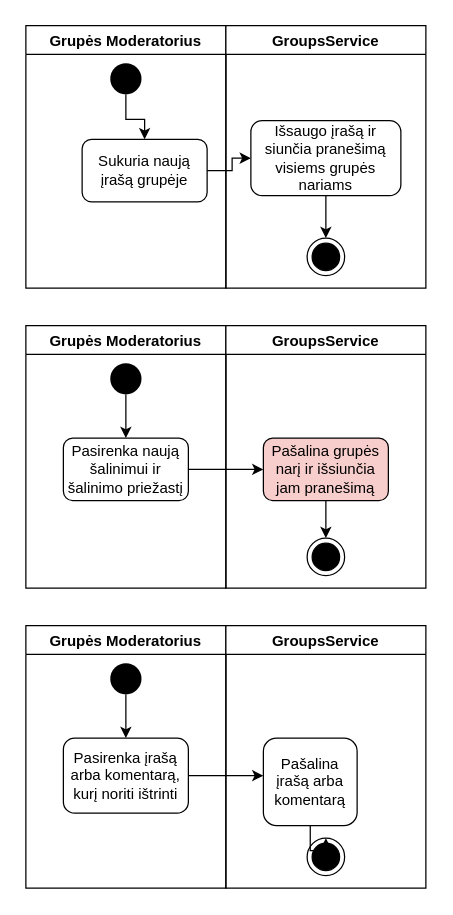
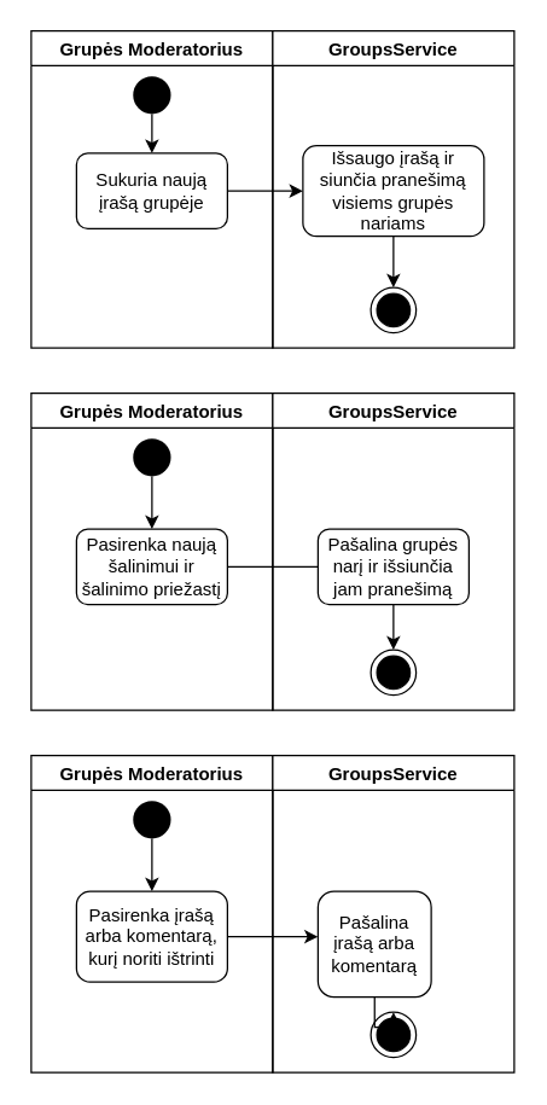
  <mxCell id="0" />
  <mxCell id="1" parent="0" />
  <mxCell id="2" value="Grupės Moderatorius" style="swimlane;" parent="1" vertex="1"><mxGeometry x="20" y="20" width="160" height="210" as="geometry" /></mxCell>
  <mxCell id="3" value="" style="edgeStyle=orthogonalEdgeStyle;rounded=0;orthogonalLoop=1;jettySize=auto;html=1;" parent="2" source="4" target="5" edge="1"><mxGeometry relative="1" as="geometry" /></mxCell>
  <mxCell id="4" value="" style="ellipse;fillColor=#000000;strokeColor=none;" parent="2" vertex="1"><mxGeometry x="67.5" y="30" width="25" height="25" as="geometry" /></mxCell>
- <mxCell id="5" value="Sukuria naują įrašą grupėje" style="rounded=1;whiteSpace=wrap;html=1;" parent="2" vertex="1"><mxGeometry x="45" y="91" width="100" height="50" as="geometry" /></mxCell>
+ <mxCell id="5" value="Sukuria naują įrašą grupėje" style="rounded=1;whiteSpace=wrap;html=1;" parent="2" vertex="1"><mxGeometry x="30" y="81" width="100" height="50" as="geometry" /></mxCell>
  <mxCell id="6" value="GroupsService" style="swimlane;" parent="1" vertex="1"><mxGeometry x="180" y="20" width="160" height="210" as="geometry" /></mxCell>
  <mxCell id="7" value="" style="ellipse;html=1;shape=endState;fillColor=#000000;strokeColor=#000000;" parent="6" vertex="1"><mxGeometry x="65" y="170" width="30" height="30" as="geometry" /></mxCell>
  <mxCell id="8" value="" style="edgeStyle=orthogonalEdgeStyle;rounded=0;orthogonalLoop=1;jettySize=auto;html=1;" parent="6" source="9" target="7" edge="1"><mxGeometry relative="1" as="geometry" /></mxCell>
  <mxCell id="9" value="Išsaugo įrašą ir siunčia pranešimą visiems grupės nariams" style="rounded=1;whiteSpace=wrap;html=1;" parent="6" vertex="1"><mxGeometry x="20" y="76" width="120" height="60" as="geometry" /></mxCell>
  <mxCell id="10" value="" style="edgeStyle=orthogonalEdgeStyle;rounded=0;orthogonalLoop=1;jettySize=auto;html=1;" parent="1" source="5" target="9" edge="1"><mxGeometry relative="1" as="geometry" /></mxCell>
  <mxCell id="11" value="Grupės Moderatorius" style="swimlane;" parent="1" vertex="1"><mxGeometry x="20" y="260" width="160" height="210" as="geometry" /></mxCell>
  <mxCell id="12" value="" style="edgeStyle=orthogonalEdgeStyle;rounded=0;orthogonalLoop=1;jettySize=auto;html=1;" parent="11" source="13" target="14" edge="1"><mxGeometry relative="1" as="geometry" /></mxCell>
  <mxCell id="13" value="" style="ellipse;fillColor=#000000;strokeColor=none;" parent="11" vertex="1"><mxGeometry x="67.5" y="30" width="25" height="25" as="geometry" /></mxCell>
  <mxCell id="14" value="Pasirenka naują šalinimui ir šalinimo priežastį" style="rounded=1;whiteSpace=wrap;html=1;" parent="11" vertex="1"><mxGeometry x="30" y="90" width="100" height="50" as="geometry" /></mxCell>
  <mxCell id="15" value="GroupsService" style="swimlane;" parent="1" vertex="1"><mxGeometry x="180" y="260" width="160" height="210" as="geometry" /></mxCell>
  <mxCell id="16" value="" style="ellipse;html=1;shape=endState;fillColor=#000000;strokeColor=#000000;" parent="15" vertex="1"><mxGeometry x="65" y="170" width="30" height="30" as="geometry" /></mxCell>
  <mxCell id="17" value="" style="edgeStyle=orthogonalEdgeStyle;rounded=0;orthogonalLoop=1;jettySize=auto;html=1;" parent="15" source="18" target="16" edge="1"><mxGeometry relative="1" as="geometry" /></mxCell>
- <mxCell id="18" value="Pašalina grupės narį ir išsiunčia jam pranešimą" style="rounded=1;whiteSpace=wrap;html=1;fillColor=#f8cecc;" parent="15" vertex="1"><mxGeometry x="30" y="90" width="100" height="50" as="geometry" /></mxCell>
- <mxCell id="19" value="" style="edgeStyle=orthogonalEdgeStyle;rounded=0;orthogonalLoop=1;jettySize=auto;html=1;" parent="1" source="14" target="18" edge="1"><mxGeometry relative="1" as="geometry" /></mxCell>
+ <mxCell id="18" value="Pašalina grupės narį ir išsiunčia jam pranešimą" style="rounded=1;whiteSpace=wrap;html=1;" parent="15" vertex="1"><mxGeometry x="30" y="90" width="100" height="50" as="geometry" /></mxCell>
+ <mxCell id="19" value="" style="edgeStyle=orthogonalEdgeStyle;rounded=0;orthogonalLoop=1;jettySize=auto;html=1;endArrow=none;" parent="1" source="14" target="18" edge="1"><mxGeometry relative="1" as="geometry" /></mxCell>
  <mxCell id="20" value="Grupės Moderatorius" style="swimlane;" parent="1" vertex="1"><mxGeometry x="20" y="500" width="160" height="210" as="geometry" /></mxCell>
  <mxCell id="21" value="" style="edgeStyle=orthogonalEdgeStyle;rounded=0;orthogonalLoop=1;jettySize=auto;html=1;" parent="20" source="22" target="23" edge="1"><mxGeometry relative="1" as="geometry" /></mxCell>
  <mxCell id="22" value="" style="ellipse;fillColor=#000000;strokeColor=none;" parent="20" vertex="1"><mxGeometry x="67.5" y="30" width="25" height="25" as="geometry" /></mxCell>
  <mxCell id="23" value="Pasirenka įrašą arba komentarą, kurį noriti ištrinti" style="rounded=1;whiteSpace=wrap;html=1;" parent="20" vertex="1"><mxGeometry x="30" y="90" width="100" height="60" as="geometry" /></mxCell>
  <mxCell id="24" value="GroupsService" style="swimlane;" parent="1" vertex="1"><mxGeometry x="180" y="500" width="160" height="210" as="geometry" /></mxCell>
  <mxCell id="25" value="" style="ellipse;html=1;shape=endState;fillColor=#000000;strokeColor=#000000;" parent="24" vertex="1"><mxGeometry x="65" y="170" width="30" height="30" as="geometry" /></mxCell>
  <mxCell id="26" value="" style="edgeStyle=orthogonalEdgeStyle;rounded=0;orthogonalLoop=1;jettySize=auto;html=1;" parent="24" source="27" target="25" edge="1"><mxGeometry relative="1" as="geometry" /></mxCell>
  <mxCell id="27" value="Pašalina įrašą arba komentarą" style="rounded=1;whiteSpace=wrap;html=1;" parent="24" vertex="1"><mxGeometry x="30" y="90" width="75" height="70" as="geometry" /></mxCell>
  <mxCell id="28" value="" style="edgeStyle=orthogonalEdgeStyle;rounded=0;orthogonalLoop=1;jettySize=auto;html=1;" parent="1" source="23" target="27" edge="1"><mxGeometry relative="1" as="geometry"><Array as="points"><mxPoint x="190" y="620" /><mxPoint x="190" y="620" /></Array></mxGeometry></mxCell>
